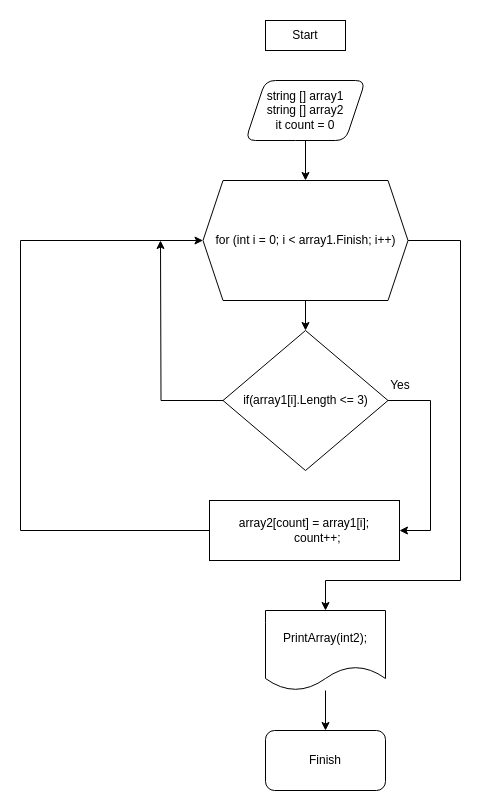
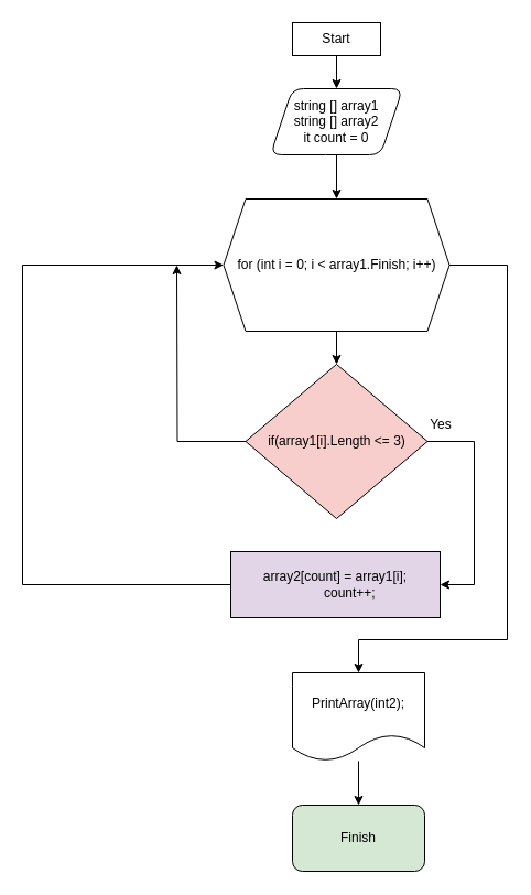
  <mxCell id="0" />
  <mxCell id="1" parent="0" />
+ <mxCell id="2" value="" style="edgeStyle=orthogonalEdgeStyle;rounded=0;orthogonalLoop=1;jettySize=auto;html=1;" edge="1" parent="1" source="3" target="5"><mxGeometry relative="1" as="geometry" /></mxCell>
  <mxCell id="3" value="Start" style="whiteSpace=wrap;html=1;rounded=0;" vertex="1" parent="1"><mxGeometry x="265" y="20" width="80" height="30" as="geometry" /></mxCell>
  <mxCell id="4" value="" style="edgeStyle=orthogonalEdgeStyle;rounded=0;orthogonalLoop=1;jettySize=auto;html=1;" edge="1" parent="1" source="5" target="8"><mxGeometry relative="1" as="geometry" /></mxCell>
  <mxCell id="5" value="string [] array1&lt;br&gt;string [] array2&lt;br&gt;it count = 0" style="shape=parallelogram;perimeter=parallelogramPerimeter;whiteSpace=wrap;html=1;fixedSize=1;rounded=1;" vertex="1" parent="1"><mxGeometry x="245" y="80" width="120" height="60" as="geometry" /></mxCell>
  <mxCell id="6" value="" style="edgeStyle=orthogonalEdgeStyle;rounded=0;orthogonalLoop=1;jettySize=auto;html=1;" edge="1" parent="1" source="8" target="10"><mxGeometry relative="1" as="geometry" /></mxCell>
  <mxCell id="7" value="" style="edgeStyle=orthogonalEdgeStyle;rounded=0;orthogonalLoop=1;jettySize=auto;html=1;" edge="1" parent="1" source="8" target="13"><mxGeometry relative="1" as="geometry"><Array as="points"><mxPoint x="460" y="240" /><mxPoint x="460" y="580" /><mxPoint x="325" y="580" /></Array></mxGeometry></mxCell>
  <mxCell id="8" value="for (int i = 0; i &amp;lt; array1.Finish; i++)" style="shape=hexagon;perimeter=hexagonPerimeter2;whiteSpace=wrap;html=1;fixedSize=1;" vertex="1" parent="1"><mxGeometry x="202.5" y="180" width="205" height="120" as="geometry" /></mxCell>
  <mxCell id="9" style="edgeStyle=orthogonalEdgeStyle;rounded=0;orthogonalLoop=1;jettySize=auto;html=1;" edge="1" parent="1" source="10"><mxGeometry relative="1" as="geometry"><mxPoint x="160" y="240" as="targetPoint" /></mxGeometry></mxCell>
- <mxCell id="10" value="if(array1[i].Length &amp;lt;= 3)" style="rhombus;whiteSpace=wrap;html=1;" vertex="1" parent="1"><mxGeometry x="222.5" y="330" width="165" height="140" as="geometry" /></mxCell>
+ <mxCell id="10" value="if(array1[i].Length &amp;lt;= 3)" style="rhombus;whiteSpace=wrap;html=1;fillColor=#f8cecc;" vertex="1" parent="1"><mxGeometry x="222.5" y="330" width="165" height="140" as="geometry" /></mxCell>
  <mxCell id="11" value="Yes" style="text;html=1;strokeColor=none;fillColor=none;align=center;verticalAlign=middle;whiteSpace=wrap;rounded=0;" vertex="1" parent="1"><mxGeometry x="370" y="370" width="60" height="30" as="geometry" /></mxCell>
  <mxCell id="12" value="" style="edgeStyle=orthogonalEdgeStyle;rounded=0;orthogonalLoop=1;jettySize=auto;html=1;" edge="1" parent="1" source="13" target="14"><mxGeometry relative="1" as="geometry" /></mxCell>
  <mxCell id="13" value="PrintArray(int2);" style="shape=document;whiteSpace=wrap;html=1;boundedLbl=1;" vertex="1" parent="1"><mxGeometry x="265" y="610" width="120" height="80" as="geometry" /></mxCell>
- <mxCell id="14" value="Finish" style="rounded=1;whiteSpace=wrap;html=1;" vertex="1" parent="1"><mxGeometry x="265" y="730" width="120" height="60" as="geometry" /></mxCell>
+ <mxCell id="14" value="Finish" style="rounded=1;whiteSpace=wrap;html=1;fillColor=#d5e8d4;" vertex="1" parent="1"><mxGeometry x="265" y="730" width="120" height="60" as="geometry" /></mxCell>
  <mxCell id="15" value="" style="edgeStyle=orthogonalEdgeStyle;rounded=0;orthogonalLoop=1;jettySize=auto;html=1;" edge="1" parent="1" source="10" target="17"><mxGeometry relative="1" as="geometry"><mxPoint x="388" y="400" as="sourcePoint" /><mxPoint x="40" y="270" as="targetPoint" /><Array as="points"><mxPoint x="430" y="400" /><mxPoint x="430" y="530" /></Array></mxGeometry></mxCell>
  <mxCell id="16" style="edgeStyle=orthogonalEdgeStyle;rounded=0;orthogonalLoop=1;jettySize=auto;html=1;entryX=0;entryY=0.5;entryDx=0;entryDy=0;" edge="1" parent="1" source="17" target="8"><mxGeometry relative="1" as="geometry"><Array as="points"><mxPoint x="20" y="530" /><mxPoint x="20" y="240" /></Array></mxGeometry></mxCell>
- <mxCell id="17" value="&lt;div&gt;array2[count] = array1[i];&lt;/div&gt;&lt;div&gt;&amp;nbsp; &amp;nbsp; &amp;nbsp; &amp;nbsp; count++;&lt;/div&gt;" style="rounded=0;whiteSpace=wrap;html=1;" vertex="1" parent="1"><mxGeometry x="209" y="500" width="190" height="60" as="geometry" /></mxCell>
+ <mxCell id="17" value="&lt;div&gt;array2[count] = array1[i];&lt;/div&gt;&lt;div&gt;&amp;nbsp; &amp;nbsp; &amp;nbsp; &amp;nbsp; count++;&lt;/div&gt;" style="rounded=0;whiteSpace=wrap;html=1;fillColor=#e1d5e7;" vertex="1" parent="1"><mxGeometry x="209" y="500" width="190" height="60" as="geometry" /></mxCell>
